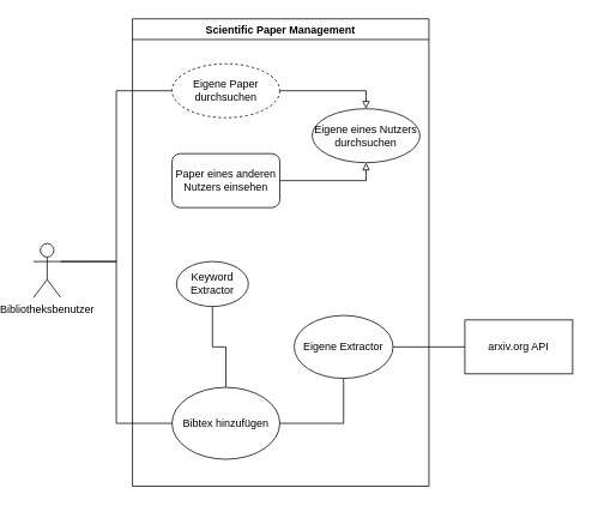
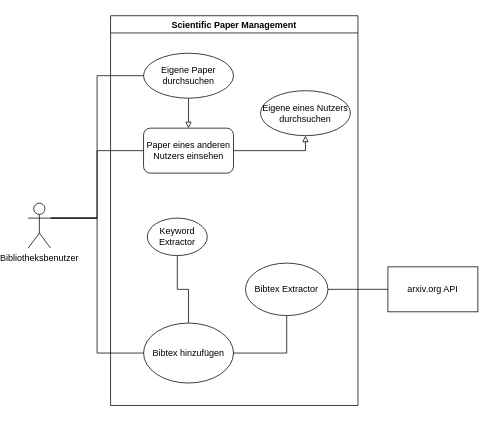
  <mxCell id="0" />
  <mxCell id="1" parent="0" />
  <mxCell id="2" value="Scientific Paper Management" style="swimlane;" vertex="1" parent="1"><mxGeometry x="130" y="20" width="330" height="520" as="geometry" /></mxCell>
  <mxCell id="3" value="Eigene eines Nutzers durchsuchen" style="ellipse;whiteSpace=wrap;html=1;" vertex="1" parent="2"><mxGeometry x="200" y="100" width="120" height="60" as="geometry" /></mxCell>
  <mxCell id="4" style="edgeStyle=orthogonalEdgeStyle;rounded=0;orthogonalLoop=1;jettySize=auto;html=1;entryX=0.5;entryY=1;entryDx=0;entryDy=0;endArrow=none;endFill=0;" edge="1" parent="2" source="6" target="7"><mxGeometry relative="1" as="geometry" /></mxCell>
  <mxCell id="5" style="edgeStyle=orthogonalEdgeStyle;rounded=0;orthogonalLoop=1;jettySize=auto;html=1;entryX=0.5;entryY=1;entryDx=0;entryDy=0;endArrow=none;endFill=0;" edge="1" parent="2" source="6" target="8"><mxGeometry relative="1" as="geometry" /></mxCell>
  <mxCell id="6" value="Bibtex hinzufügen" style="ellipse;whiteSpace=wrap;html=1;" vertex="1" parent="2"><mxGeometry x="44" y="410" width="120" height="80" as="geometry" /></mxCell>
  <mxCell id="7" value="Keyword Extractor" style="ellipse;whiteSpace=wrap;html=1;" vertex="1" parent="2"><mxGeometry x="49" y="270" width="80" height="50" as="geometry" /></mxCell>
- <mxCell id="8" value="Eigene Extractor" style="ellipse;whiteSpace=wrap;html=1;" vertex="1" parent="2"><mxGeometry x="180" y="330" width="110" height="70" as="geometry" /></mxCell>
- <mxCell id="9" style="edgeStyle=orthogonalEdgeStyle;rounded=0;orthogonalLoop=1;jettySize=auto;html=1;entryX=0.5;entryY=0;entryDx=0;entryDy=0;endArrow=block;endFill=0;" edge="1" parent="2" source="10" target="3"><mxGeometry relative="1" as="geometry" /></mxCell>
- <mxCell id="10" value="Eigene Paper durchsuchen" style="ellipse;whiteSpace=wrap;html=1;dashed=1;" vertex="1" parent="2"><mxGeometry x="44" y="50" width="120" height="60" as="geometry" /></mxCell>
+ <mxCell id="8" value="Bibtex Extractor" style="ellipse;whiteSpace=wrap;html=1;" vertex="1" parent="2"><mxGeometry x="180" y="330" width="110" height="70" as="geometry" /></mxCell>
+ <mxCell id="9" style="edgeStyle=orthogonalEdgeStyle;rounded=0;orthogonalLoop=1;jettySize=auto;html=1;endArrow=block;endFill=0;" edge="1" parent="2" source="10" target="12"><mxGeometry relative="1" as="geometry" /></mxCell>
+ <mxCell id="10" value="Eigene Paper durchsuchen" style="ellipse;whiteSpace=wrap;html=1;" vertex="1" parent="2"><mxGeometry x="44" y="50" width="120" height="60" as="geometry" /></mxCell>
  <mxCell id="11" style="edgeStyle=orthogonalEdgeStyle;rounded=0;orthogonalLoop=1;jettySize=auto;html=1;entryX=0.5;entryY=1;entryDx=0;entryDy=0;endArrow=block;endFill=0;" edge="1" parent="2" source="12" target="3"><mxGeometry relative="1" as="geometry" /></mxCell>
  <mxCell id="12" value="Paper eines anderen Nutzers einsehen" style="whiteSpace=wrap;html=1;rounded=1;" vertex="1" parent="2"><mxGeometry x="44" y="150" width="120" height="60" as="geometry" /></mxCell>
+ <mxCell id="13" style="edgeStyle=orthogonalEdgeStyle;rounded=0;orthogonalLoop=1;jettySize=auto;html=1;entryX=0;entryY=0.5;entryDx=0;entryDy=0;endArrow=none;endFill=0;exitX=1;exitY=0.333;exitDx=0;exitDy=0;exitPerimeter=0;" edge="1" parent="1" source="15" target="12"><mxGeometry relative="1" as="geometry" /></mxCell>
  <mxCell id="14" style="edgeStyle=orthogonalEdgeStyle;rounded=0;orthogonalLoop=1;jettySize=auto;html=1;entryX=0;entryY=0.5;entryDx=0;entryDy=0;endArrow=none;endFill=0;exitX=1;exitY=0.333;exitDx=0;exitDy=0;exitPerimeter=0;" edge="1" parent="1" source="15" target="10"><mxGeometry relative="1" as="geometry" /></mxCell>
  <mxCell id="15" value="Bibliotheksbenutzer" style="shape=umlActor;verticalLabelPosition=bottom;verticalAlign=top;html=1;outlineConnect=0;" vertex="1" parent="1"><mxGeometry x="20" y="270" width="30" height="60" as="geometry" /></mxCell>
  <mxCell id="16" value="arxiv.org API" style="rounded=0;whiteSpace=wrap;html=1;" vertex="1" parent="1"><mxGeometry x="500" y="355" width="120" height="60" as="geometry" /></mxCell>
  <mxCell id="17" style="edgeStyle=orthogonalEdgeStyle;rounded=0;orthogonalLoop=1;jettySize=auto;html=1;entryX=0;entryY=0.5;entryDx=0;entryDy=0;endArrow=none;endFill=0;" edge="1" parent="1" source="8" target="16"><mxGeometry relative="1" as="geometry" /></mxCell>
  <mxCell id="18" style="edgeStyle=orthogonalEdgeStyle;rounded=0;orthogonalLoop=1;jettySize=auto;html=1;entryX=1;entryY=0.333;entryDx=0;entryDy=0;entryPerimeter=0;endArrow=none;endFill=0;" edge="1" parent="1" source="6" target="15"><mxGeometry relative="1" as="geometry" /></mxCell>
